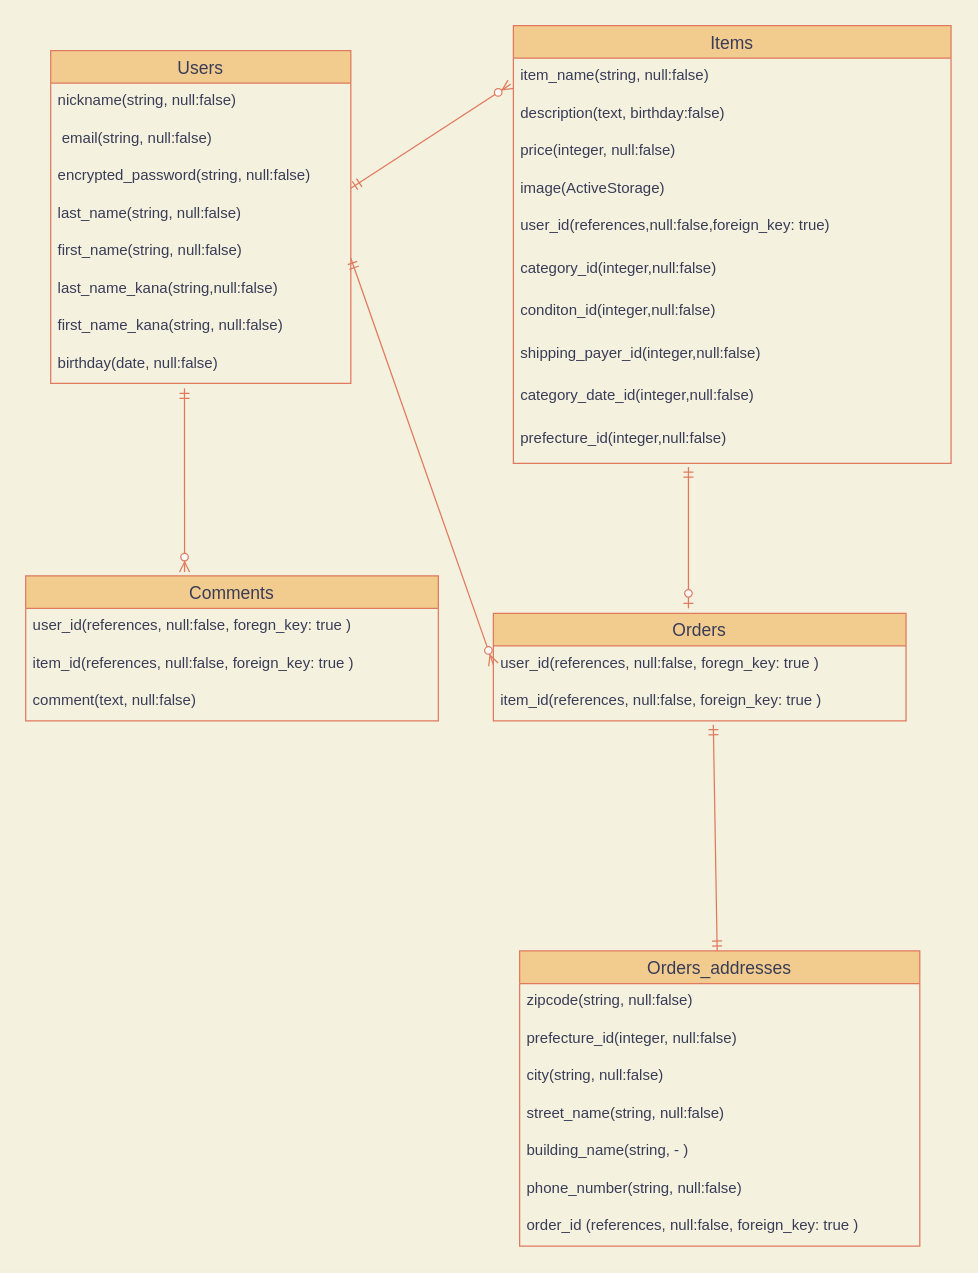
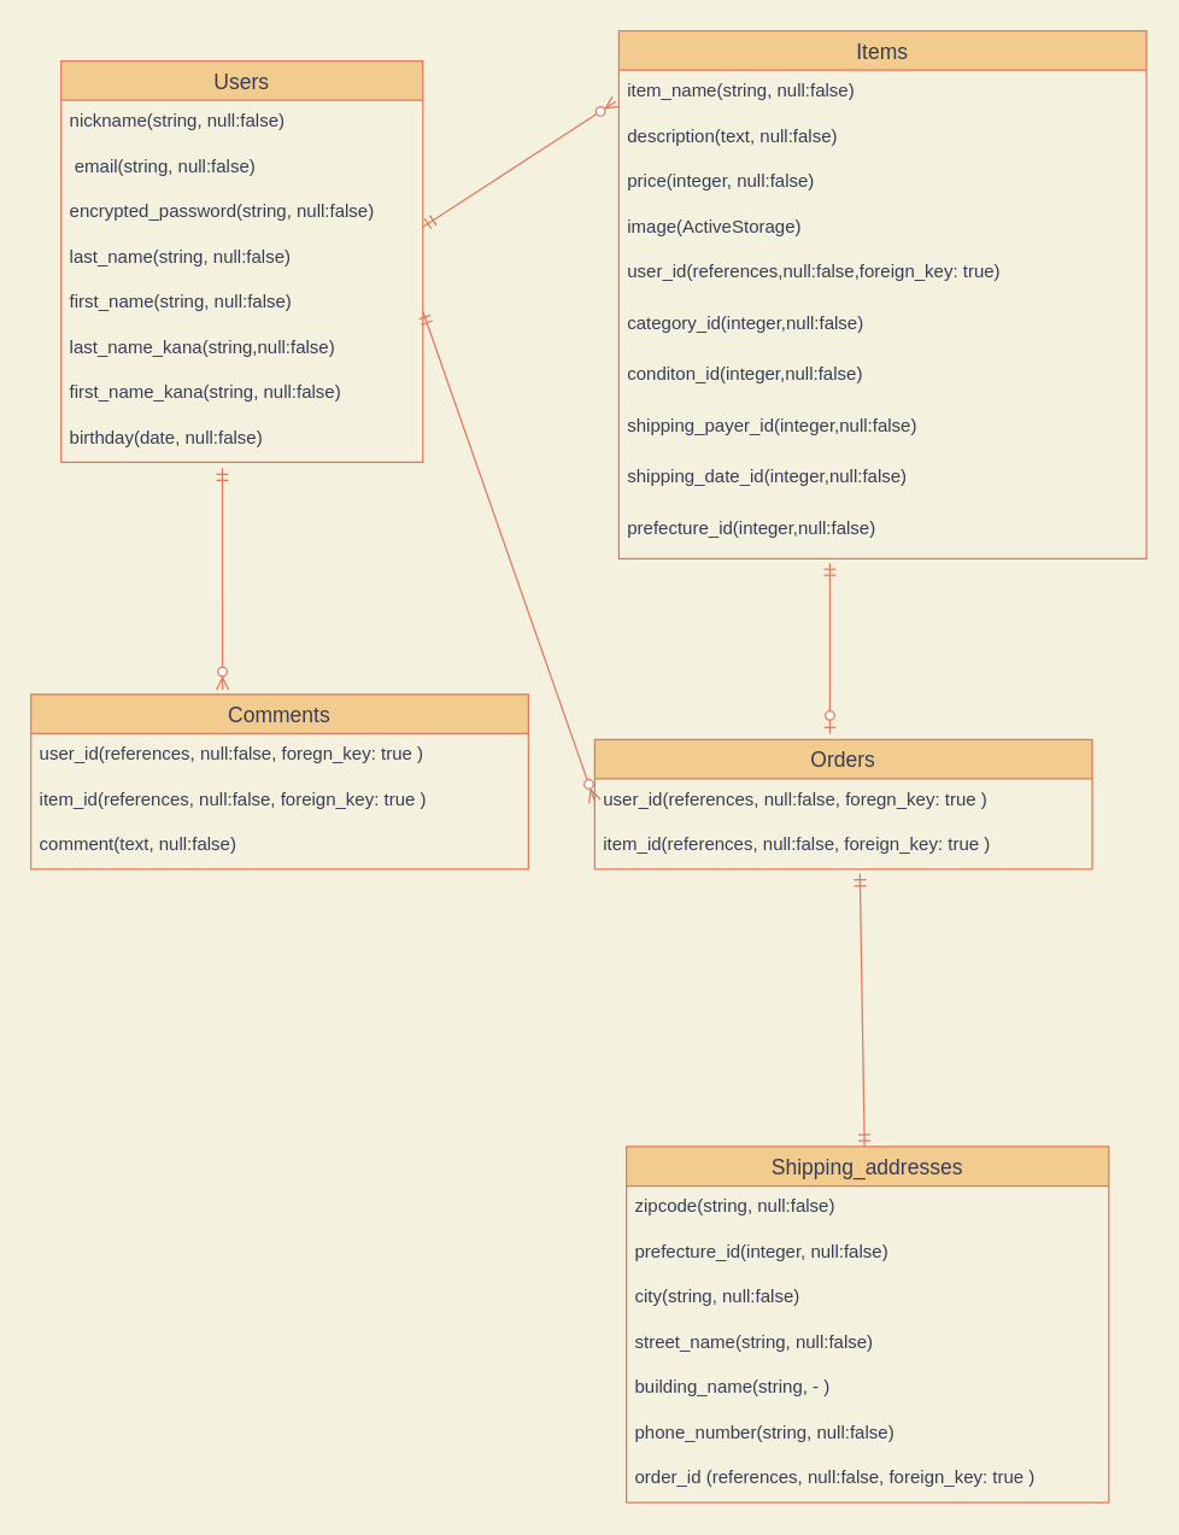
  <mxCell id="0" />
  <mxCell id="1" parent="0" />
  <mxCell id="2" value="Users" style="swimlane;fontStyle=0;childLayout=stackLayout;horizontal=1;startSize=26;horizontalStack=0;resizeParent=1;resizeParentMax=0;resizeLast=0;collapsible=1;marginBottom=0;align=center;fontSize=14;fillColor=#F2CC8F;strokeColor=#E07A5F;fontColor=#393C56;" parent="1" vertex="1"><mxGeometry x="40" y="40" width="240" height="266" as="geometry" /></mxCell>
  <mxCell id="3" value="nickname(string, null:false)" style="text;strokeColor=none;fillColor=none;spacingLeft=4;spacingRight=4;overflow=hidden;rotatable=0;points=[[0,0.5],[1,0.5]];portConstraint=eastwest;fontSize=12;fontColor=#393C56;" parent="2" vertex="1"><mxGeometry y="26" width="240" height="30" as="geometry" /></mxCell>
  <mxCell id="4" value=" email(string, null:false)" style="text;strokeColor=none;fillColor=none;spacingLeft=4;spacingRight=4;overflow=hidden;rotatable=0;points=[[0,0.5],[1,0.5]];portConstraint=eastwest;fontSize=12;fontColor=#393C56;" parent="2" vertex="1"><mxGeometry y="56" width="240" height="30" as="geometry" /></mxCell>
  <mxCell id="5" value="encrypted_password(string, null:false)" style="text;strokeColor=none;fillColor=none;spacingLeft=4;spacingRight=4;overflow=hidden;rotatable=0;points=[[0,0.5],[1,0.5]];portConstraint=eastwest;fontSize=12;fontColor=#393C56;" parent="2" vertex="1"><mxGeometry y="86" width="240" height="30" as="geometry" /></mxCell>
  <mxCell id="6" value="last_name(string, null:false)" style="text;strokeColor=none;fillColor=none;spacingLeft=4;spacingRight=4;overflow=hidden;rotatable=0;points=[[0,0.5],[1,0.5]];portConstraint=eastwest;fontSize=12;fontColor=#393C56;" parent="2" vertex="1"><mxGeometry y="116" width="240" height="30" as="geometry" /></mxCell>
  <mxCell id="7" value="first_name(string, null:false)" style="text;strokeColor=none;fillColor=none;spacingLeft=4;spacingRight=4;overflow=hidden;rotatable=0;points=[[0,0.5],[1,0.5]];portConstraint=eastwest;fontSize=12;fontColor=#393C56;" parent="2" vertex="1"><mxGeometry y="146" width="240" height="30" as="geometry" /></mxCell>
  <mxCell id="8" value="last_name_kana(string,null:false)" style="text;strokeColor=none;fillColor=none;spacingLeft=4;spacingRight=4;overflow=hidden;rotatable=0;points=[[0,0.5],[1,0.5]];portConstraint=eastwest;fontSize=12;fontColor=#393C56;" parent="2" vertex="1"><mxGeometry y="176" width="240" height="30" as="geometry" /></mxCell>
  <mxCell id="9" value="first_name_kana(string, null:false)" style="text;strokeColor=none;fillColor=none;spacingLeft=4;spacingRight=4;overflow=hidden;rotatable=0;points=[[0,0.5],[1,0.5]];portConstraint=eastwest;fontSize=12;fontColor=#393C56;" parent="2" vertex="1"><mxGeometry y="206" width="240" height="30" as="geometry" /></mxCell>
  <mxCell id="10" value="birthday(date, null:false)" style="text;strokeColor=none;fillColor=none;spacingLeft=4;spacingRight=4;overflow=hidden;rotatable=0;points=[[0,0.5],[1,0.5]];portConstraint=eastwest;fontSize=12;fontColor=#393C56;" parent="2" vertex="1"><mxGeometry y="236" width="240" height="30" as="geometry" /></mxCell>
  <mxCell id="11" value="Items" style="swimlane;fontStyle=0;childLayout=stackLayout;horizontal=1;startSize=26;horizontalStack=0;resizeParent=1;resizeParentMax=0;resizeLast=0;collapsible=1;marginBottom=0;align=center;fontSize=14;fillColor=#F2CC8F;strokeColor=#E07A5F;fontColor=#393C56;" parent="1" vertex="1"><mxGeometry x="410" y="20" width="350" height="350" as="geometry" /></mxCell>
  <mxCell id="12" value="item_name(string, null:false)" style="text;strokeColor=none;fillColor=none;spacingLeft=4;spacingRight=4;overflow=hidden;rotatable=0;points=[[0,0.5],[1,0.5]];portConstraint=eastwest;fontSize=12;fontColor=#393C56;" parent="11" vertex="1"><mxGeometry y="26" width="350" height="30" as="geometry" /></mxCell>
- <mxCell id="13" value="description(text, birthday:false)" style="text;strokeColor=none;fillColor=none;spacingLeft=4;spacingRight=4;overflow=hidden;rotatable=0;points=[[0,0.5],[1,0.5]];portConstraint=eastwest;fontSize=12;fontColor=#393C56;" parent="11" vertex="1"><mxGeometry y="56" width="350" height="30" as="geometry" /></mxCell>
+ <mxCell id="13" value="description(text, null:false)" style="text;strokeColor=none;fillColor=none;spacingLeft=4;spacingRight=4;overflow=hidden;rotatable=0;points=[[0,0.5],[1,0.5]];portConstraint=eastwest;fontSize=12;fontColor=#393C56;" parent="11" vertex="1"><mxGeometry y="56" width="350" height="30" as="geometry" /></mxCell>
  <mxCell id="14" value="price(integer, null:false)" style="text;strokeColor=none;fillColor=none;spacingLeft=4;spacingRight=4;overflow=hidden;rotatable=0;points=[[0,0.5],[1,0.5]];portConstraint=eastwest;fontSize=12;fontColor=#393C56;" parent="11" vertex="1"><mxGeometry y="86" width="350" height="30" as="geometry" /></mxCell>
  <mxCell id="15" value="image(ActiveStorage)" style="text;strokeColor=none;fillColor=none;spacingLeft=4;spacingRight=4;overflow=hidden;rotatable=0;points=[[0,0.5],[1,0.5]];portConstraint=eastwest;fontSize=12;fontColor=#393C56;" parent="11" vertex="1"><mxGeometry y="116" width="350" height="30" as="geometry" /></mxCell>
  <mxCell id="16" value="user_id(references,null:false,foreign_key: true)" style="text;strokeColor=none;fillColor=none;spacingLeft=4;spacingRight=4;overflow=hidden;rotatable=0;points=[[0,0.5],[1,0.5]];portConstraint=eastwest;fontSize=12;fontColor=#393C56;" parent="11" vertex="1"><mxGeometry y="146" width="350" height="34" as="geometry" /></mxCell>
  <mxCell id="17" value="category_id(integer,null:false)" style="text;strokeColor=none;fillColor=none;spacingLeft=4;spacingRight=4;overflow=hidden;rotatable=0;points=[[0,0.5],[1,0.5]];portConstraint=eastwest;fontSize=12;fontColor=#393C56;" parent="11" vertex="1"><mxGeometry y="180" width="350" height="34" as="geometry" /></mxCell>
  <mxCell id="18" value="conditon_id(integer,null:false)" style="text;strokeColor=none;fillColor=none;spacingLeft=4;spacingRight=4;overflow=hidden;rotatable=0;points=[[0,0.5],[1,0.5]];portConstraint=eastwest;fontSize=12;fontColor=#393C56;" parent="11" vertex="1"><mxGeometry y="214" width="350" height="34" as="geometry" /></mxCell>
  <mxCell id="19" value="shipping_payer_id(integer,null:false)" style="text;strokeColor=none;fillColor=none;spacingLeft=4;spacingRight=4;overflow=hidden;rotatable=0;points=[[0,0.5],[1,0.5]];portConstraint=eastwest;fontSize=12;fontColor=#393C56;" parent="11" vertex="1"><mxGeometry y="248" width="350" height="34" as="geometry" /></mxCell>
- <mxCell id="20" value="category_date_id(integer,null:false)" style="text;strokeColor=none;fillColor=none;spacingLeft=4;spacingRight=4;overflow=hidden;rotatable=0;points=[[0,0.5],[1,0.5]];portConstraint=eastwest;fontSize=12;fontColor=#393C56;" parent="11" vertex="1"><mxGeometry y="282" width="350" height="34" as="geometry" /></mxCell>
+ <mxCell id="20" value="shipping_date_id(integer,null:false)" style="text;strokeColor=none;fillColor=none;spacingLeft=4;spacingRight=4;overflow=hidden;rotatable=0;points=[[0,0.5],[1,0.5]];portConstraint=eastwest;fontSize=12;fontColor=#393C56;" parent="11" vertex="1"><mxGeometry y="282" width="350" height="34" as="geometry" /></mxCell>
  <mxCell id="21" value="prefecture_id(integer,null:false)" style="text;strokeColor=none;fillColor=none;spacingLeft=4;spacingRight=4;overflow=hidden;rotatable=0;points=[[0,0.5],[1,0.5]];portConstraint=eastwest;fontSize=12;fontColor=#393C56;" parent="11" vertex="1"><mxGeometry y="316" width="350" height="34" as="geometry" /></mxCell>
  <mxCell id="22" value="Orders" style="swimlane;fontStyle=0;childLayout=stackLayout;horizontal=1;startSize=26;horizontalStack=0;resizeParent=1;resizeParentMax=0;resizeLast=0;collapsible=1;marginBottom=0;align=center;fontSize=14;fillColor=#F2CC8F;strokeColor=#E07A5F;fontColor=#393C56;" parent="1" vertex="1"><mxGeometry x="394" y="490" width="330" height="86" as="geometry" /></mxCell>
  <mxCell id="23" value="user_id(references, null:false, foregn_key: true )" style="text;strokeColor=none;fillColor=none;spacingLeft=4;spacingRight=4;overflow=hidden;rotatable=0;points=[[0,0.5],[1,0.5]];portConstraint=eastwest;fontSize=12;fontColor=#393C56;" parent="22" vertex="1"><mxGeometry y="26" width="330" height="30" as="geometry" /></mxCell>
  <mxCell id="24" value="item_id(references, null:false, foreign_key: true )" style="text;strokeColor=none;fillColor=none;spacingLeft=4;spacingRight=4;overflow=hidden;rotatable=0;points=[[0,0.5],[1,0.5]];portConstraint=eastwest;fontSize=12;fontColor=#393C56;" parent="22" vertex="1"><mxGeometry y="56" width="330" height="30" as="geometry" /></mxCell>
- <mxCell id="25" value="Orders_addresses" style="swimlane;fontStyle=0;childLayout=stackLayout;horizontal=1;startSize=26;horizontalStack=0;resizeParent=1;resizeParentMax=0;resizeLast=0;collapsible=1;marginBottom=0;align=center;fontSize=14;fillColor=#F2CC8F;strokeColor=#E07A5F;fontColor=#393C56;" parent="1" vertex="1"><mxGeometry x="415" y="760" width="320" height="236" as="geometry" /></mxCell>
+ <mxCell id="25" value="Shipping_addresses" style="swimlane;fontStyle=0;childLayout=stackLayout;horizontal=1;startSize=26;horizontalStack=0;resizeParent=1;resizeParentMax=0;resizeLast=0;collapsible=1;marginBottom=0;align=center;fontSize=14;fillColor=#F2CC8F;strokeColor=#E07A5F;fontColor=#393C56;" parent="1" vertex="1"><mxGeometry x="415" y="760" width="320" height="236" as="geometry" /></mxCell>
  <mxCell id="26" value="zipcode(string, null:false)" style="text;strokeColor=none;fillColor=none;spacingLeft=4;spacingRight=4;overflow=hidden;rotatable=0;points=[[0,0.5],[1,0.5]];portConstraint=eastwest;fontSize=12;fontColor=#393C56;" parent="25" vertex="1"><mxGeometry y="26" width="320" height="30" as="geometry" /></mxCell>
  <mxCell id="27" value="prefecture_id(integer, null:false)" style="text;strokeColor=none;fillColor=none;spacingLeft=4;spacingRight=4;overflow=hidden;rotatable=0;points=[[0,0.5],[1,0.5]];portConstraint=eastwest;fontSize=12;fontColor=#393C56;" parent="25" vertex="1"><mxGeometry y="56" width="320" height="30" as="geometry" /></mxCell>
  <mxCell id="28" value="city(string, null:false)" style="text;strokeColor=none;fillColor=none;spacingLeft=4;spacingRight=4;overflow=hidden;rotatable=0;points=[[0,0.5],[1,0.5]];portConstraint=eastwest;fontSize=12;fontColor=#393C56;" parent="25" vertex="1"><mxGeometry y="86" width="320" height="30" as="geometry" /></mxCell>
  <mxCell id="29" value="street_name(string, null:false)" style="text;strokeColor=none;fillColor=none;spacingLeft=4;spacingRight=4;overflow=hidden;rotatable=0;points=[[0,0.5],[1,0.5]];portConstraint=eastwest;fontSize=12;fontColor=#393C56;" parent="25" vertex="1"><mxGeometry y="116" width="320" height="30" as="geometry" /></mxCell>
  <mxCell id="30" value="building_name(string, - )" style="text;strokeColor=none;fillColor=none;spacingLeft=4;spacingRight=4;overflow=hidden;rotatable=0;points=[[0,0.5],[1,0.5]];portConstraint=eastwest;fontSize=12;fontColor=#393C56;" parent="25" vertex="1"><mxGeometry y="146" width="320" height="30" as="geometry" /></mxCell>
  <mxCell id="31" value="phone_number(string, null:false)" style="text;strokeColor=none;fillColor=none;spacingLeft=4;spacingRight=4;overflow=hidden;rotatable=0;points=[[0,0.5],[1,0.5]];portConstraint=eastwest;fontSize=12;fontColor=#393C56;" parent="25" vertex="1"><mxGeometry y="176" width="320" height="30" as="geometry" /></mxCell>
  <mxCell id="32" value="order_id (references, null:false, foreign_key: true )&#10;" style="text;strokeColor=none;fillColor=none;spacingLeft=4;spacingRight=4;overflow=hidden;rotatable=0;points=[[0,0.5],[1,0.5]];portConstraint=eastwest;fontSize=12;fontColor=#393C56;" parent="25" vertex="1"><mxGeometry y="206" width="320" height="30" as="geometry" /></mxCell>
  <mxCell id="33" value="" style="fontSize=12;html=1;endArrow=ERzeroToMany;startArrow=ERmandOne;strokeColor=#E07A5F;fillColor=#F2CC8F;entryX=-0.006;entryY=0.134;entryDx=0;entryDy=0;entryPerimeter=0;labelBackgroundColor=#F4F1DE;fontColor=#393C56;" parent="1" target="11" edge="1"><mxGeometry width="100" height="100" relative="1" as="geometry"><mxPoint x="280" y="150" as="sourcePoint" /><mxPoint x="380" y="50" as="targetPoint" /></mxGeometry></mxCell>
  <mxCell id="34" value="" style="fontSize=12;html=1;endArrow=ERzeroToMany;startArrow=ERmandOne;strokeColor=#E07A5F;fillColor=#F2CC8F;entryX=0;entryY=0.5;entryDx=0;entryDy=0;labelBackgroundColor=#F4F1DE;fontColor=#393C56;" parent="1" target="23" edge="1"><mxGeometry width="100" height="100" relative="1" as="geometry"><mxPoint x="280" y="206" as="sourcePoint" /><mxPoint x="380" y="106" as="targetPoint" /></mxGeometry></mxCell>
  <mxCell id="35" value="" style="fontSize=12;html=1;endArrow=ERmandOne;startArrow=ERmandOne;strokeColor=#E07A5F;fillColor=#F2CC8F;entryX=0.533;entryY=1.1;entryDx=0;entryDy=0;entryPerimeter=0;labelBackgroundColor=#F4F1DE;fontColor=#393C56;" parent="1" source="25" target="24" edge="1"><mxGeometry width="100" height="100" relative="1" as="geometry"><mxPoint x="584.41" y="696" as="sourcePoint" /><mxPoint x="579" y="610" as="targetPoint" /></mxGeometry></mxCell>
  <mxCell id="36" value="Comments" style="swimlane;fontStyle=0;childLayout=stackLayout;horizontal=1;startSize=26;horizontalStack=0;resizeParent=1;resizeParentMax=0;resizeLast=0;collapsible=1;marginBottom=0;align=center;fontSize=14;fillColor=#F2CC8F;strokeColor=#E07A5F;fontColor=#393C56;" vertex="1" parent="1"><mxGeometry x="20" y="460" width="330" height="116" as="geometry" /></mxCell>
  <mxCell id="37" value="user_id(references, null:false, foregn_key: true )" style="text;strokeColor=none;fillColor=none;spacingLeft=4;spacingRight=4;overflow=hidden;rotatable=0;points=[[0,0.5],[1,0.5]];portConstraint=eastwest;fontSize=12;fontColor=#393C56;" vertex="1" parent="36"><mxGeometry y="26" width="330" height="30" as="geometry" /></mxCell>
  <mxCell id="38" value="item_id(references, null:false, foreign_key: true )" style="text;strokeColor=none;fillColor=none;spacingLeft=4;spacingRight=4;overflow=hidden;rotatable=0;points=[[0,0.5],[1,0.5]];portConstraint=eastwest;fontSize=12;fontColor=#393C56;" vertex="1" parent="36"><mxGeometry y="56" width="330" height="30" as="geometry" /></mxCell>
  <mxCell id="39" value="comment(text, null:false)" style="text;strokeColor=none;fillColor=none;spacingLeft=4;spacingRight=4;overflow=hidden;rotatable=0;points=[[0,0.5],[1,0.5]];portConstraint=eastwest;fontSize=12;fontColor=#393C56;" vertex="1" parent="36"><mxGeometry y="86" width="330" height="30" as="geometry" /></mxCell>
  <mxCell id="40" value="" style="fontSize=12;html=1;endArrow=ERzeroToOne;startArrow=ERmandOne;exitX=0.4;exitY=1.088;exitDx=0;exitDy=0;exitPerimeter=0;fontColor=#393C56;labelBackgroundColor=#F4F1DE;strokeColor=#E07A5F;" edge="1" parent="1" source="21"><mxGeometry width="100" height="100" relative="1" as="geometry"><mxPoint x="540" y="380" as="sourcePoint" /><mxPoint x="550" y="486" as="targetPoint" /></mxGeometry></mxCell>
  <mxCell id="41" value="" style="fontSize=12;html=1;endArrow=ERzeroToMany;startArrow=ERmandOne;strokeColor=#E07A5F;fillColor=#F2CC8F;entryX=0.385;entryY=-0.026;entryDx=0;entryDy=0;entryPerimeter=0;" edge="1" parent="1" target="36"><mxGeometry width="100" height="100" relative="1" as="geometry"><mxPoint x="147" y="310" as="sourcePoint" /><mxPoint x="150" y="450" as="targetPoint" /></mxGeometry></mxCell>
